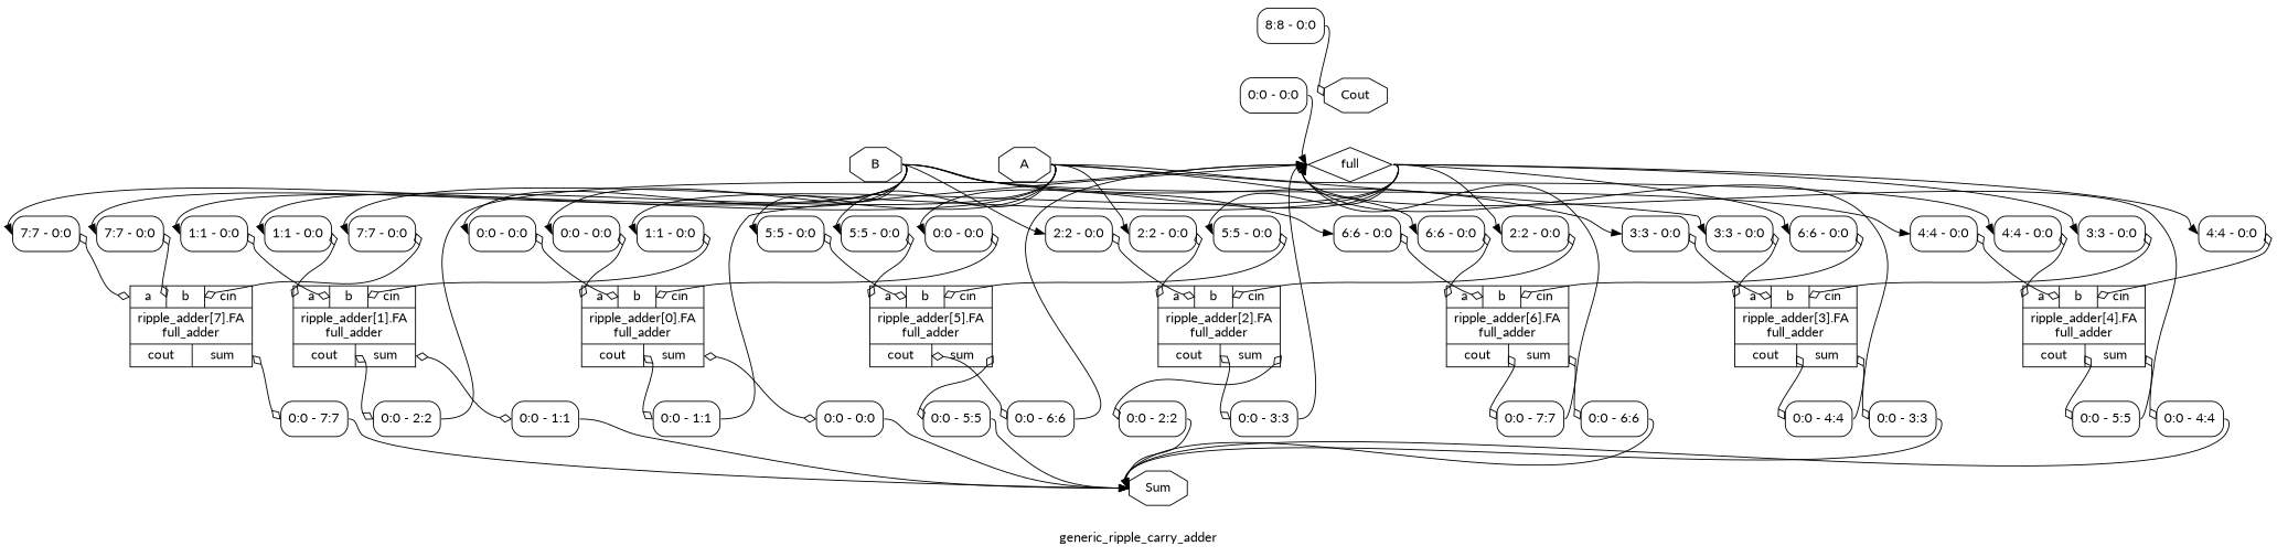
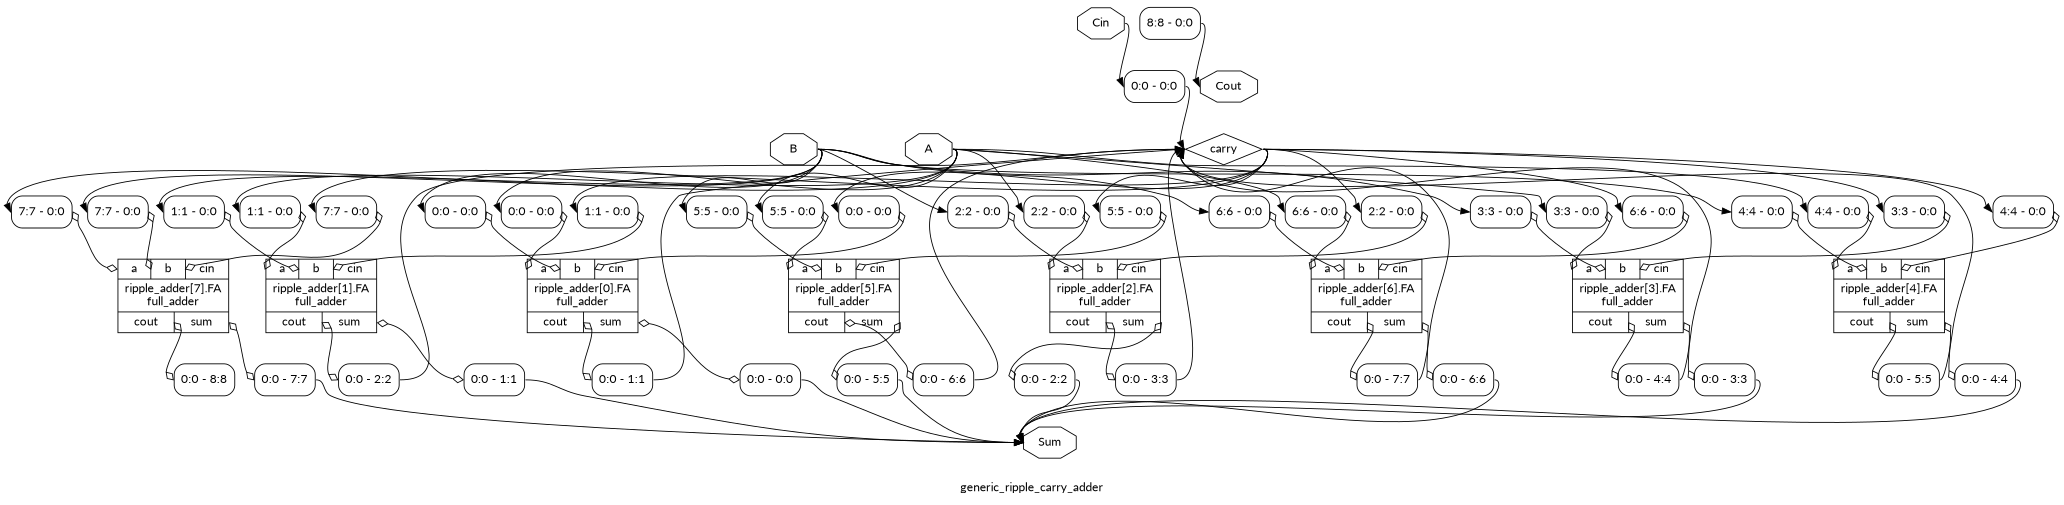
  digraph {
    fontname=Lato
    label=generic_ripple_carry_adder
    rankdir=TB
    remincross=true
    node [color=black fontcolor=black fontname=Lato shape=record style=rounded]
    edge [color=black fontcolor=black fontname=Lato headport=w tailport=e]
-   n1 [label=full shape=diamond style=""]
+   n1 [label=carry shape=diamond style=""]
    n2 [label="<s0> 7:7 - 0:0 "]
    n3 [label="<s0> 6:6 - 0:0 "]
    n4 [label="<s0> 5:5 - 0:0 "]
    n5 [label="<s0> 4:4 - 0:0 "]
    n6 [label="<s0> 3:3 - 0:0 "]
    n7 [label="<s0> 2:2 - 0:0 "]
    n8 [label="<s0> 1:1 - 0:0 "]
    n9 [label="<s0> 0:0 - 0:0 "]
    n10 [label="{{<p7> a|<p8> b|<p9> cin}|ripple_adder[7].FA\nfull_adder|{<p10> cout|<p11> sum}}" color="" fontcolor="" style=""]
    n11 [label="{{<p7> a|<p8> b|<p9> cin}|ripple_adder[6].FA\nfull_adder|{<p10> cout|<p11> sum}}" color="" fontcolor="" style=""]
    n12 [label="{{<p7> a|<p8> b|<p9> cin}|ripple_adder[5].FA\nfull_adder|{<p10> cout|<p11> sum}}" color="" fontcolor="" style=""]
    n13 [label="{{<p7> a|<p8> b|<p9> cin}|ripple_adder[4].FA\nfull_adder|{<p10> cout|<p11> sum}}" color="" fontcolor="" style=""]
    n14 [label="{{<p7> a|<p8> b|<p9> cin}|ripple_adder[3].FA\nfull_adder|{<p10> cout|<p11> sum}}" color="" fontcolor="" style=""]
    n15 [label="{{<p7> a|<p8> b|<p9> cin}|ripple_adder[2].FA\nfull_adder|{<p10> cout|<p11> sum}}" color="" fontcolor="" style=""]
    n16 [label="{{<p7> a|<p8> b|<p9> cin}|ripple_adder[1].FA\nfull_adder|{<p10> cout|<p11> sum}}" color="" fontcolor="" style=""]
    n17 [label="{{<p7> a|<p8> b|<p9> cin}|ripple_adder[0].FA\nfull_adder|{<p10> cout|<p11> sum}}" color="" fontcolor="" style=""]
    n18 [label="<s0> 8:8 - 0:0 "]
    n19 [label=Cout shape=octagon style=""]
    n20 [label=Sum shape=octagon style=""]
+   n21 [label=Cin shape=octagon style=""]
    n22 [label="<s0> 0:0 - 0:0 "]
    n23 [label=B shape=octagon style=""]
    n24 [label="<s0> 7:7 - 0:0 "]
    n25 [label="<s0> 6:6 - 0:0 "]
    n26 [label="<s0> 5:5 - 0:0 "]
    n27 [label="<s0> 4:4 - 0:0 "]
    n28 [label="<s0> 3:3 - 0:0 "]
    n29 [label="<s0> 2:2 - 0:0 "]
    n30 [label="<s0> 1:1 - 0:0 "]
    n31 [label="<s0> 0:0 - 0:0 "]
    n32 [label=A shape=octagon style=""]
    n33 [label="<s0> 7:7 - 0:0 "]
    n34 [label="<s0> 6:6 - 0:0 "]
    n35 [label="<s0> 5:5 - 0:0 "]
    n36 [label="<s0> 4:4 - 0:0 "]
    n37 [label="<s0> 3:3 - 0:0 "]
    n38 [label="<s0> 2:2 - 0:0 "]
    n39 [label="<s0> 1:1 - 0:0 "]
    n40 [label="<s0> 0:0 - 0:0 "]
+   n41 [label="<s0> 0:0 - 8:8 "]
    n42 [label="<s0> 0:0 - 7:7 "]
    n43 [label="<s0> 0:0 - 7:7 "]
    n44 [label="<s0> 0:0 - 6:6 "]
    n45 [label="<s0> 0:0 - 6:6 "]
    n46 [label="<s0> 0:0 - 5:5 "]
    n47 [label="<s0> 0:0 - 5:5 "]
    n48 [label="<s0> 0:0 - 4:4 "]
    n49 [label="<s0> 0:0 - 4:4 "]
    n50 [label="<s0> 0:0 - 3:3 "]
    n51 [label="<s0> 0:0 - 3:3 "]
    n52 [label="<s0> 0:0 - 2:2 "]
    n53 [label="<s0> 0:0 - 2:2 "]
    n54 [label="<s0> 0:0 - 1:1 "]
    n55 [label="<s0> 0:0 - 1:1 "]
    n56 [label="<s0> 0:0 - 0:0 "]
    n1 -> n2 [headport="s0:w"]
    n1 -> n3 [headport="s0:w"]
    n1 -> n4 [headport="s0:w"]
    n1 -> n5 [headport="s0:w"]
    n1 -> n6 [headport="s0:w"]
    n1 -> n7 [headport="s0:w"]
    n1 -> n8 [headport="s0:w"]
    n1 -> n9 [headport="s0:w"]
    n2 -> n10 [arrowhead=odiamond arrowtail=odiamond dir=both headport="p9:w"]
    n3 -> n11 [arrowhead=odiamond arrowtail=odiamond dir=both headport="p9:w"]
    n4 -> n12 [arrowhead=odiamond arrowtail=odiamond dir=both headport="p9:w"]
    n5 -> n13 [arrowhead=odiamond arrowtail=odiamond dir=both headport="p9:w"]
    n6 -> n14 [arrowhead=odiamond arrowtail=odiamond dir=both headport="p9:w"]
    n7 -> n15 [arrowhead=odiamond arrowtail=odiamond dir=both headport="p9:w"]
    n8 -> n16 [arrowhead=odiamond arrowtail=odiamond dir=both headport="p9:w"]
    n9 -> n17 [arrowhead=odiamond arrowtail=odiamond dir=both headport="p9:w"]
+   n10 -> n41 [arrowhead=odiamond arrowtail=odiamond dir=both tailport="p10:e"]
    n10 -> n42 [arrowhead=odiamond arrowtail=odiamond dir=both tailport="p11:e"]
    n11 -> n43 [arrowhead=odiamond arrowtail=odiamond dir=both tailport="p10:e"]
    n11 -> n44 [arrowhead=odiamond arrowtail=odiamond dir=both tailport="p11:e"]
    n12 -> n45 [arrowhead=odiamond arrowtail=odiamond dir=both tailport="p10:e"]
    n12 -> n46 [arrowhead=odiamond arrowtail=odiamond dir=both tailport="p11:e"]
    n13 -> n47 [arrowhead=odiamond arrowtail=odiamond dir=both tailport="p10:e"]
    n13 -> n48 [arrowhead=odiamond arrowtail=odiamond dir=both tailport="p11:e"]
    n14 -> n49 [arrowhead=odiamond arrowtail=odiamond dir=both tailport="p10:e"]
    n14 -> n50 [arrowhead=odiamond arrowtail=odiamond dir=both tailport="p11:e"]
    n15 -> n51 [arrowhead=odiamond arrowtail=odiamond dir=both tailport="p10:e"]
    n15 -> n52 [arrowhead=odiamond arrowtail=odiamond dir=both tailport="p11:e"]
    n16 -> n53 [arrowhead=odiamond arrowtail=odiamond dir=both tailport="p10:e"]
    n16 -> n54 [arrowhead=odiamond arrowtail=odiamond dir=both tailport="p11:e"]
    n17 -> n55 [arrowhead=odiamond arrowtail=odiamond dir=both tailport="p10:e"]
    n17 -> n56 [arrowhead=odiamond arrowtail=odiamond dir=both tailport="p11:e"]
-   n18 -> n19 [arrowhead=odiamond]
+   n18 -> n19
+   n21 -> n22
    n22 -> n1 [tailport="s0:e"]
    n23 -> n24 [headport="s0:w"]
    n23 -> n25 [headport="s0:w"]
    n23 -> n26 [headport="s0:w"]
    n23 -> n27 [headport="s0:w"]
    n23 -> n28 [headport="s0:w"]
    n23 -> n29 [headport="s0:w"]
    n23 -> n30 [headport="s0:w"]
    n23 -> n31 [headport="s0:w"]
    n24 -> n10 [arrowhead=odiamond arrowtail=odiamond dir=both headport="p8:w"]
    n25 -> n11 [arrowhead=odiamond arrowtail=odiamond dir=both headport="p8:w"]
    n26 -> n12 [arrowhead=odiamond arrowtail=odiamond dir=both headport="p8:w"]
    n27 -> n13 [arrowhead=odiamond arrowtail=odiamond dir=both headport="p8:w"]
    n28 -> n14 [arrowhead=odiamond arrowtail=odiamond dir=both headport="p8:w"]
    n29 -> n15 [arrowhead=odiamond arrowtail=odiamond dir=both headport="p8:w"]
    n30 -> n16 [arrowhead=odiamond arrowtail=odiamond dir=both headport="p8:w"]
    n31 -> n17 [arrowhead=odiamond arrowtail=odiamond dir=both headport="p8:w"]
    n32 -> n33 [headport="s0:w"]
    n32 -> n34 [headport="s0:w"]
    n32 -> n35 [headport="s0:w"]
    n32 -> n36 [headport="s0:w"]
    n32 -> n37 [headport="s0:w"]
    n32 -> n38 [headport="s0:w"]
    n32 -> n39 [headport="s0:w"]
    n32 -> n40 [headport="s0:w"]
    n33 -> n10 [arrowhead=odiamond arrowtail=odiamond dir=both headport="p7:w"]
    n34 -> n11 [arrowhead=odiamond arrowtail=odiamond dir=both headport="p7:w"]
    n35 -> n12 [arrowhead=odiamond arrowtail=odiamond dir=both headport="p7:w"]
    n36 -> n13 [arrowhead=odiamond arrowtail=odiamond dir=both headport="p7:w"]
    n37 -> n14 [arrowhead=odiamond arrowtail=odiamond dir=both headport="p7:w"]
    n38 -> n15 [arrowhead=odiamond arrowtail=odiamond dir=both headport="p7:w"]
    n39 -> n16 [arrowhead=odiamond arrowtail=odiamond dir=both headport="p7:w"]
    n40 -> n17 [arrowhead=odiamond arrowtail=odiamond dir=both headport="p7:w"]
    n42 -> n20 [tailport="s0:e"]
    n43 -> n1 [tailport="s0:e"]
    n44 -> n20 [tailport="s0:e"]
    n45 -> n1 [tailport="s0:e"]
    n46 -> n20 [tailport="s0:e"]
    n47 -> n1 [tailport="s0:e"]
    n48 -> n20 [tailport="s0:e"]
    n49 -> n1 [tailport="s0:e"]
    n50 -> n20 [tailport="s0:e"]
    n51 -> n1 [tailport="s0:e"]
    n52 -> n20 [tailport="s0:e"]
    n53 -> n1 [tailport="s0:e"]
    n54 -> n20 [tailport="s0:e"]
    n55 -> n1 [tailport="s0:e"]
    n56 -> n20 [tailport="s0:e"]
  }
